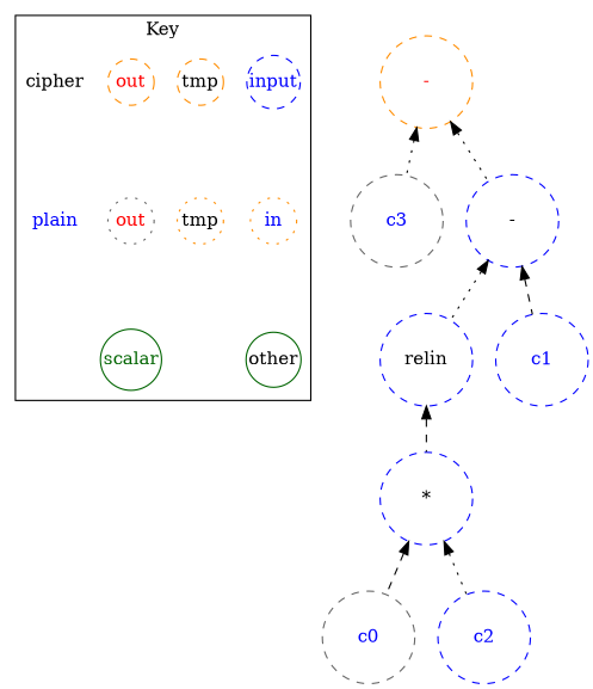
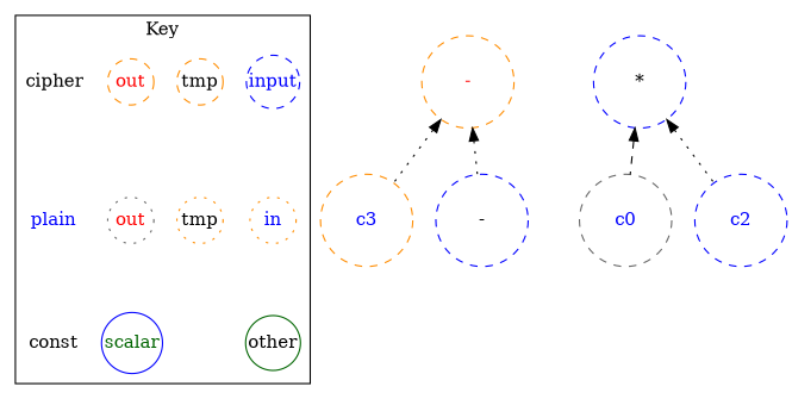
  digraph {
    node [color=blue fontcolor=blue margin=0 shape=circle style=dashed]
    edge [dir=forward style=invis]
    n1 [label=input width=0.5]
    n2 [color=darkorange icolor=blue label=in style=dotted width=0.5]
    n3 [color=darkorange fontcolor=black label=tmp width=0.5]
    n4 [color=darkorange fontcolor=black label=tmp style=dotted width=0.5]
    n5 [color=darkorange fontcolor=red label=out width=0.5]
    n6 [color=gray40 fontcolor=red label=out style=dotted width=0.5]
    cipher [color=darkorange shape=plain width=0.5 fontcolor="" style=""]
    plain [shape=plain width=0.5 style=""]
    other [color=darkgreen fontcolor=black style=solid width=0.5]
-   scalar [color=darkgreen fontcolor=darkgreen style=solid width=0.5]
-   n12 [color=gray40 label=c3 width=1]
+   scalar [fontcolor=darkgreen style=solid width=0.5]
+   const [color=darkorange shape=plain width=0.5 fontcolor="" style=""]
+   n12 [color=darkorange label=c3 width=1]
    n13 [color=gray40 label=c0 width=1]
    n14 [label=c2 width=1]
    n15 [label="*" width=1 fontcolor=""]
-   n16 [label=relin width=1 fontcolor=""]
-   n17 [label=c1 width=1]
    n18 [label="-" width=1 fontcolor=""]
    n19 [color=darkorange fontcolor=red label="-" width=1]
    subgraph cluster_1 {
      label=Key
      n1
      n2
      n3
      n4
      n5
      n6
      cipher
      plain
      other
      scalar
+     const
    }
    n1 -> n2
    n2 -> other
    n3 -> n4
    n5 -> n6
    n6 -> scalar
    cipher -> plain
+   plain -> const
    n15 -> n13 [dir=back style=dashed]
    n15 -> n14 [dir=back style=dotted]
-   n16 -> n15 [dir=back style=dashed]
-   n18 -> n16 [dir=back style=dotted]
-   n18 -> n17 [dir=back style=dashed]
    n19 -> n12 [dir=back style=dotted]
    n19 -> n18 [dir=back style=dotted]
  }
